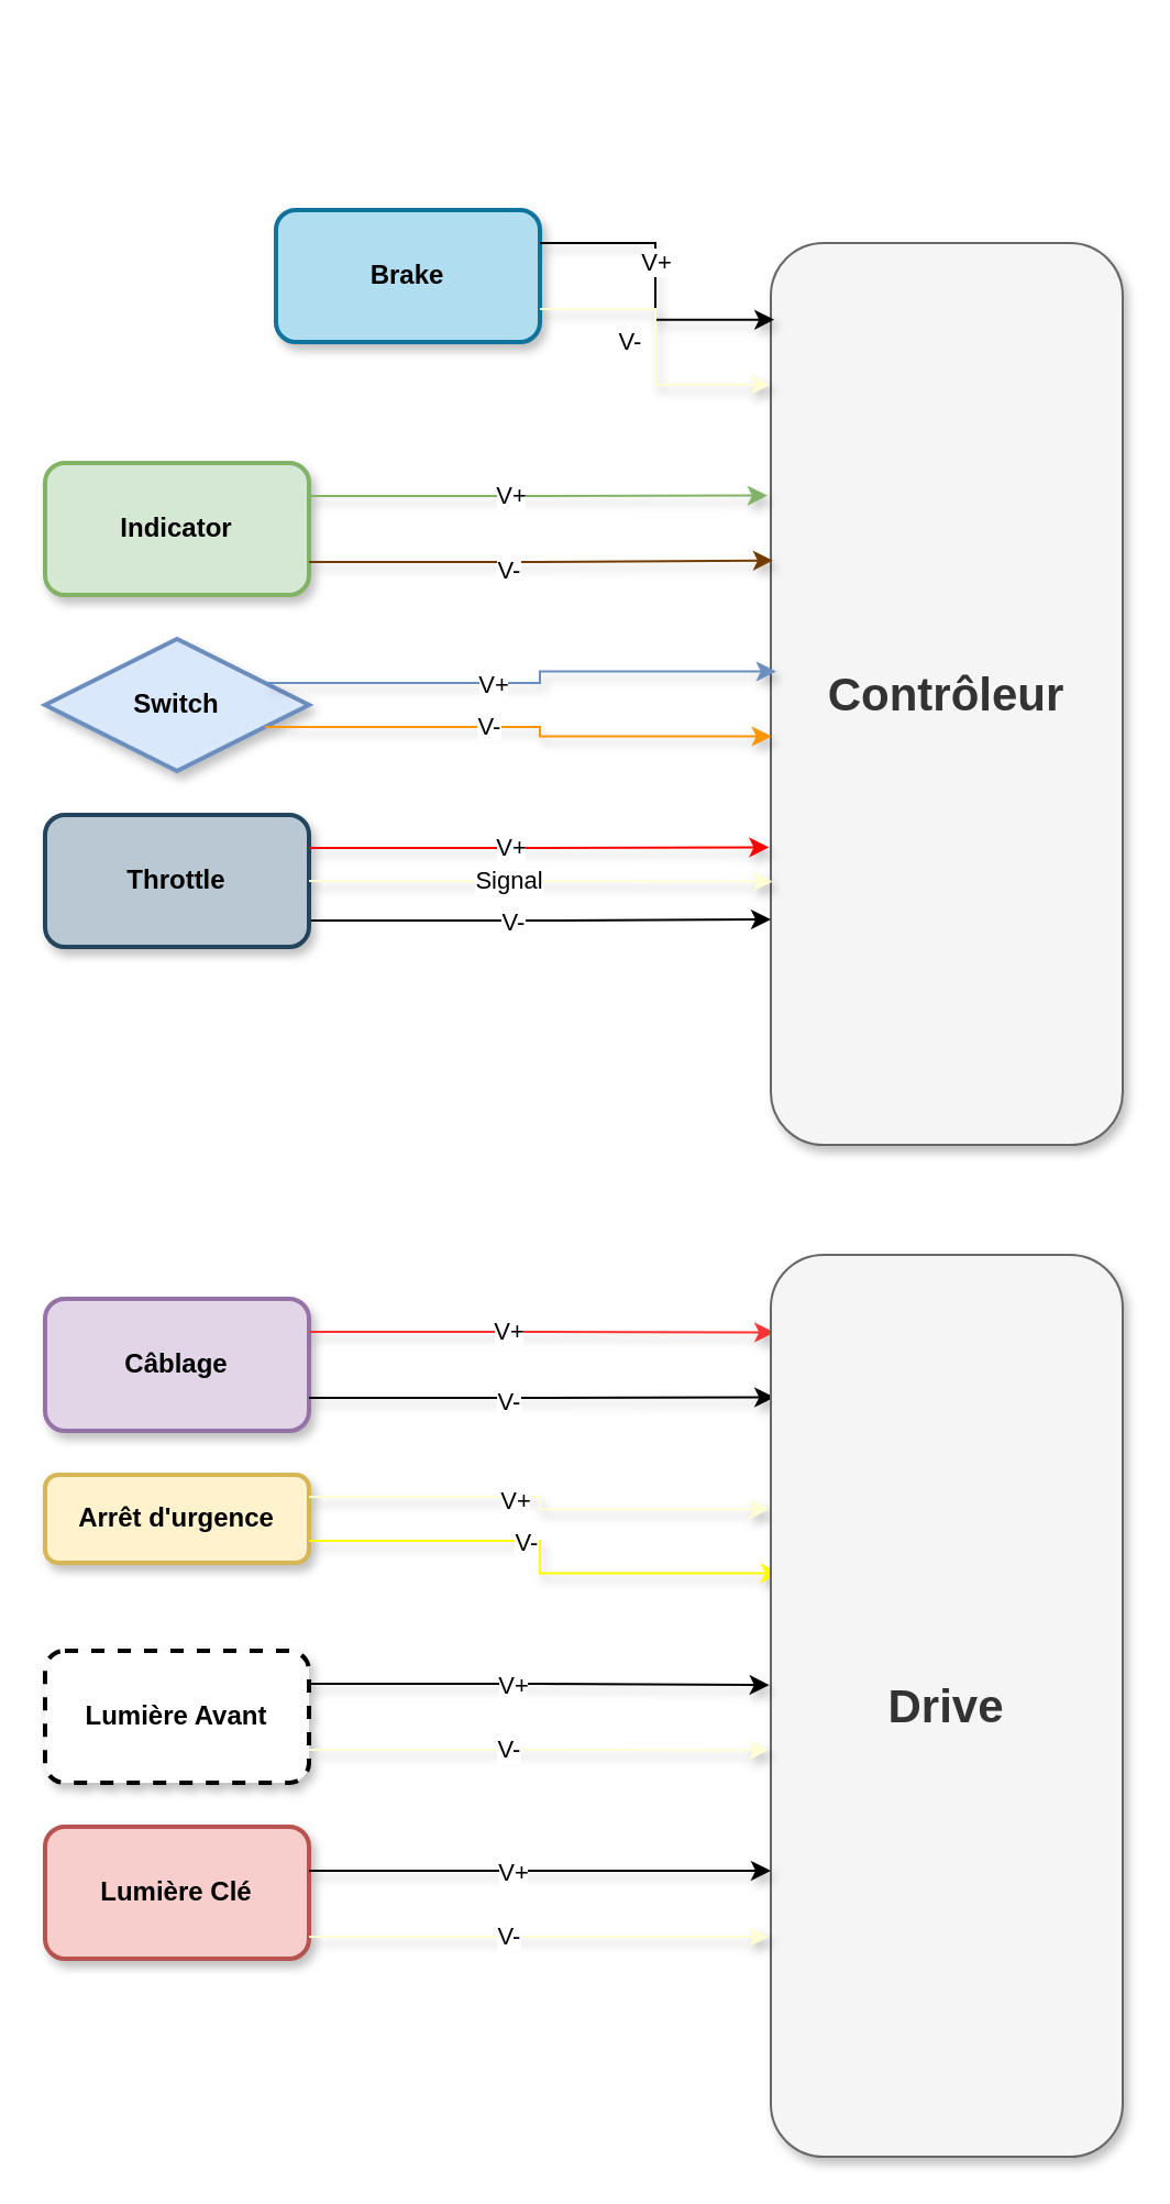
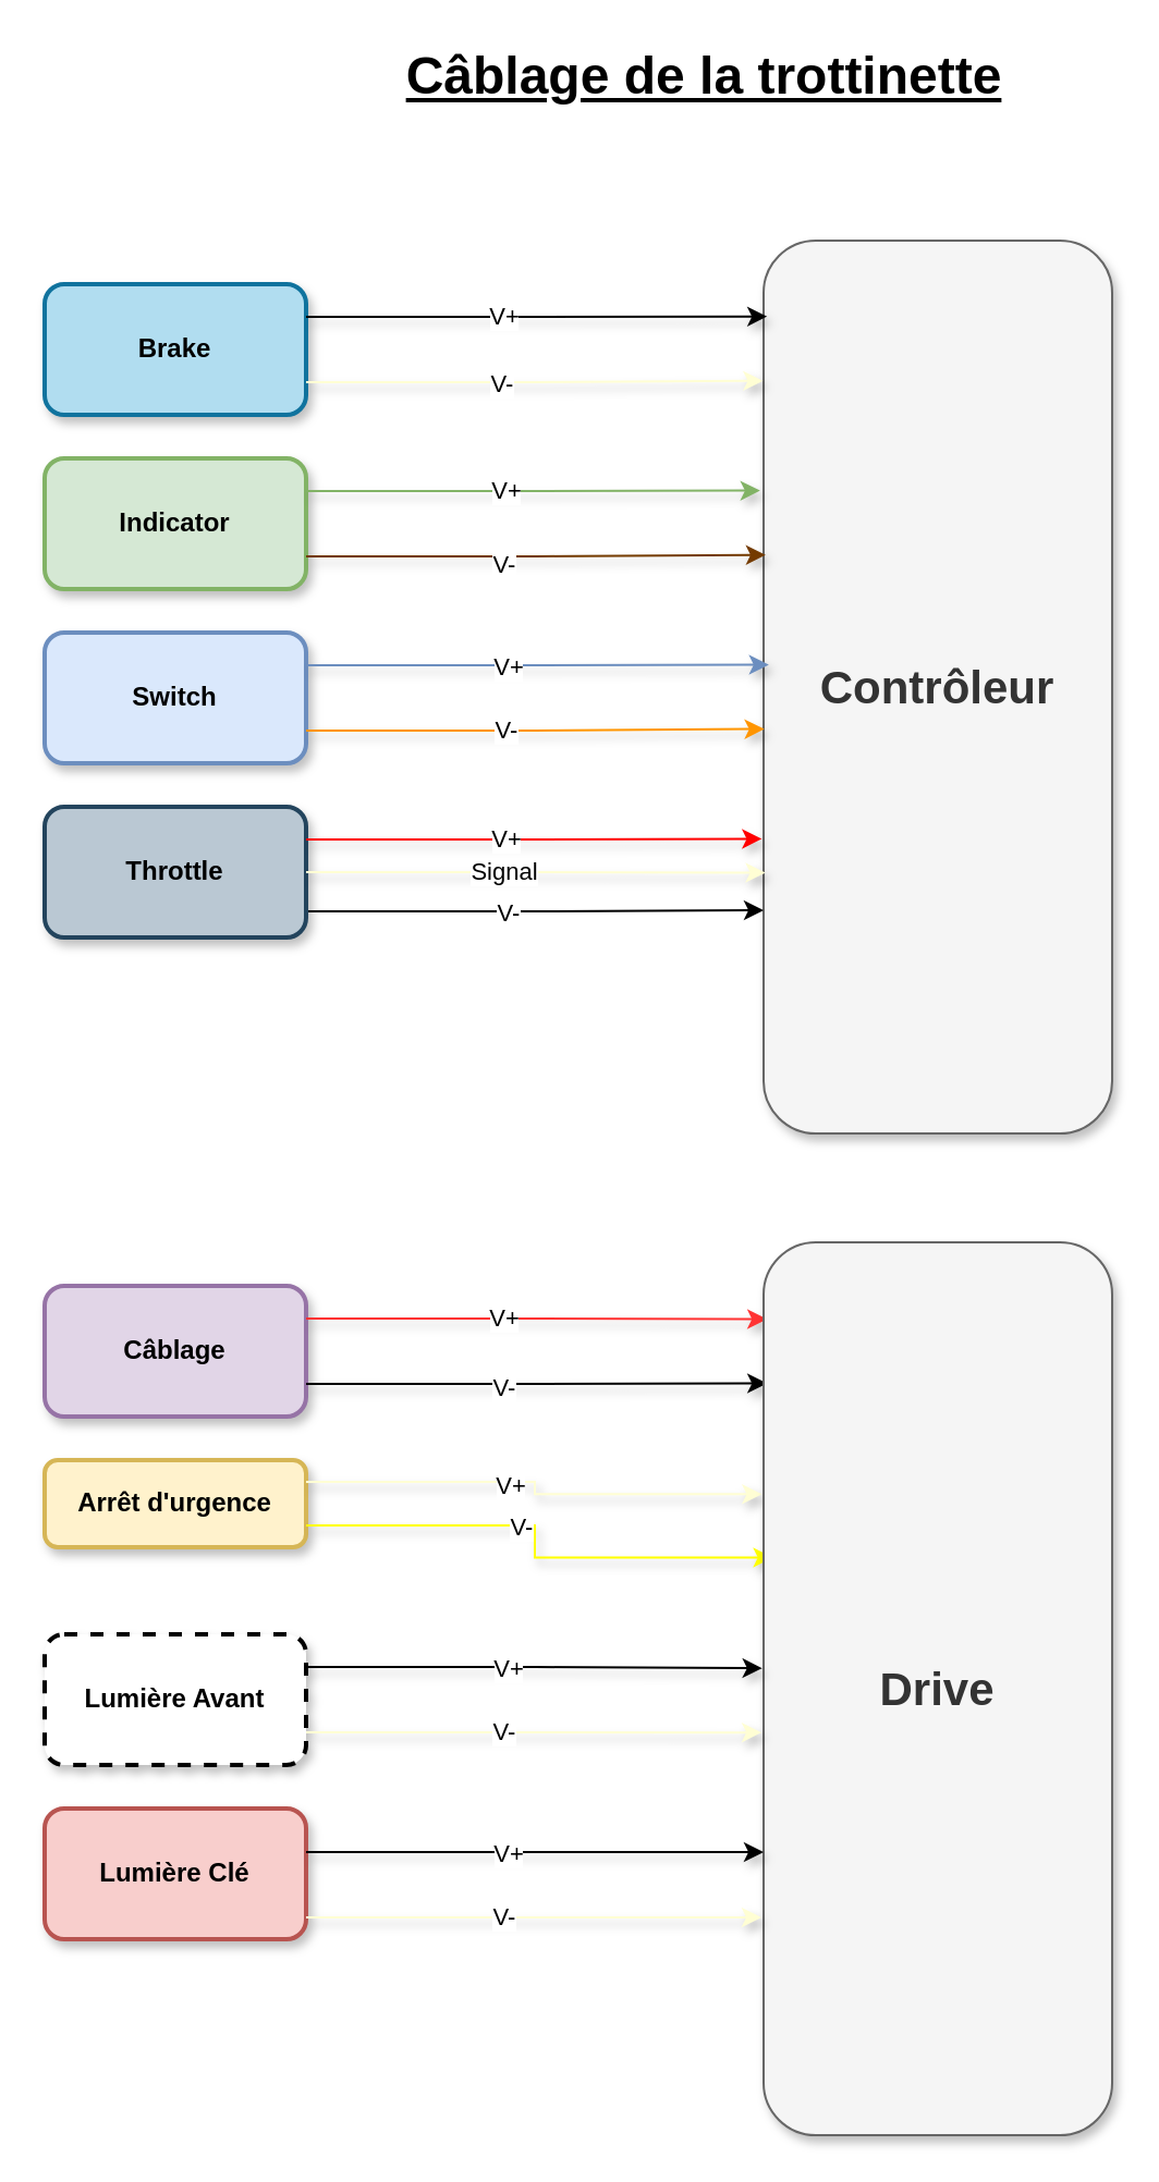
  <mxCell id="0" />
  <mxCell id="1" parent="0" />
  <mxCell id="2" value="&lt;b&gt;Câblage&lt;/b&gt;" style="rounded=1;whiteSpace=wrap;html=1;fillColor=#e1d5e7;strokeColor=#9673a6;strokeWidth=2;glass=0;shadow=1;" vertex="1" parent="1"><mxGeometry x="20" y="590" width="120" height="60" as="geometry" /></mxCell>
  <mxCell id="3" value="&lt;b&gt;&lt;font style=&quot;font-size: 21px;&quot;&gt;Contrôleur&lt;/font&gt;&lt;/b&gt;" style="rounded=1;whiteSpace=wrap;html=1;fillColor=#f5f5f5;strokeColor=#666666;fontColor=#333333;shadow=1;" vertex="1" parent="1"><mxGeometry x="350" y="110" width="160" height="410" as="geometry" /></mxCell>
  <mxCell id="4" style="edgeStyle=orthogonalEdgeStyle;rounded=0;orthogonalLoop=1;jettySize=auto;html=1;exitX=1;exitY=0.25;exitDx=0;exitDy=0;strokeColor=#FF3333;entryX=0.01;entryY=0.086;entryDx=0;entryDy=0;entryPerimeter=0;shadow=1;" edge="1" parent="1" source="2" target="23"><mxGeometry relative="1" as="geometry"><mxPoint x="350" y="185" as="targetPoint" /></mxGeometry></mxCell>
  <mxCell id="5" value="V+" style="edgeLabel;html=1;align=center;verticalAlign=middle;resizable=0;points=[];" vertex="1" connectable="0" parent="4"><mxGeometry x="-0.045" y="1" relative="1" as="geometry"><mxPoint x="-11" as="offset" /></mxGeometry></mxCell>
  <mxCell id="6" style="edgeStyle=orthogonalEdgeStyle;rounded=0;orthogonalLoop=1;jettySize=auto;html=1;exitX=1;exitY=0.75;exitDx=0;exitDy=0;entryX=0.01;entryY=0.158;entryDx=0;entryDy=0;entryPerimeter=0;shadow=1;" edge="1" parent="1" source="2" target="23"><mxGeometry relative="1" as="geometry" /></mxCell>
  <mxCell id="7" value="V-" style="edgeLabel;html=1;align=center;verticalAlign=middle;resizable=0;points=[];" vertex="1" connectable="0" parent="6"><mxGeometry x="-0.096" y="-1" relative="1" as="geometry"><mxPoint x="-6" as="offset" /></mxGeometry></mxCell>
  <mxCell id="8" value="&lt;b&gt;Indicator&lt;/b&gt;" style="rounded=1;whiteSpace=wrap;html=1;strokeWidth=2;glass=0;shadow=1;fillColor=#d5e8d4;strokeColor=#82b366;" vertex="1" parent="1"><mxGeometry x="20" y="210" width="120" height="60" as="geometry" /></mxCell>
  <mxCell id="9" style="edgeStyle=orthogonalEdgeStyle;rounded=0;orthogonalLoop=1;jettySize=auto;html=1;exitX=1;exitY=0.25;exitDx=0;exitDy=0;entryX=-0.01;entryY=0.28;entryDx=0;entryDy=0;entryPerimeter=0;fillColor=#d5e8d4;strokeColor=#82b366;shadow=1;" edge="1" parent="1" source="8" target="3"><mxGeometry relative="1" as="geometry" /></mxCell>
  <mxCell id="10" value="V+" style="edgeLabel;html=1;align=center;verticalAlign=middle;resizable=0;points=[];" vertex="1" connectable="0" parent="9"><mxGeometry x="-0.11" y="1" relative="1" as="geometry"><mxPoint x="-2" as="offset" /></mxGeometry></mxCell>
  <mxCell id="11" style="edgeStyle=orthogonalEdgeStyle;rounded=0;orthogonalLoop=1;jettySize=auto;html=1;exitX=1;exitY=0.75;exitDx=0;exitDy=0;entryX=0.006;entryY=0.352;entryDx=0;entryDy=0;entryPerimeter=0;strokeColor=#743B00;shadow=1;" edge="1" parent="1" source="8" target="3"><mxGeometry relative="1" as="geometry" /></mxCell>
  <mxCell id="12" value="V-" style="edgeLabel;html=1;align=center;verticalAlign=middle;resizable=0;points=[];" vertex="1" connectable="0" parent="11"><mxGeometry x="-0.146" y="-3" relative="1" as="geometry"><mxPoint as="offset" /></mxGeometry></mxCell>
- <mxCell id="13" value="&lt;b&gt;Switch&lt;/b&gt;" style="rhombus;whiteSpace=wrap;html=1;fillColor=#dae8fc;strokeColor=#6c8ebf;strokeWidth=2;glass=0;shadow=1;" vertex="1" parent="1"><mxGeometry x="20" y="290" width="120" height="60" as="geometry" /></mxCell>
+ <mxCell id="13" value="&lt;b&gt;Switch&lt;/b&gt;" style="rounded=1;whiteSpace=wrap;html=1;fillColor=#dae8fc;strokeColor=#6c8ebf;strokeWidth=2;glass=0;shadow=1;" vertex="1" parent="1"><mxGeometry x="20" y="290" width="120" height="60" as="geometry" /></mxCell>
  <mxCell id="14" style="edgeStyle=orthogonalEdgeStyle;rounded=0;orthogonalLoop=1;jettySize=auto;html=1;exitX=1;exitY=0.25;exitDx=0;exitDy=0;entryX=0.015;entryY=0.475;entryDx=0;entryDy=0;entryPerimeter=0;fillColor=#dae8fc;strokeColor=#6c8ebf;shadow=1;" edge="1" parent="1" source="13" target="3"><mxGeometry relative="1" as="geometry" /></mxCell>
  <mxCell id="15" value="V+" style="edgeLabel;html=1;align=center;verticalAlign=middle;resizable=0;points=[];" vertex="1" connectable="0" parent="14"><mxGeometry x="-0.131" relative="1" as="geometry"><mxPoint as="offset" /></mxGeometry></mxCell>
  <mxCell id="16" style="edgeStyle=orthogonalEdgeStyle;rounded=0;orthogonalLoop=1;jettySize=auto;html=1;exitX=1;exitY=0.75;exitDx=0;exitDy=0;entryX=0.002;entryY=0.547;entryDx=0;entryDy=0;entryPerimeter=0;fillColor=#ffe6cc;strokeColor=light-dark(#ff9500, #996500);shadow=1;" edge="1" parent="1" source="13" target="3"><mxGeometry relative="1" as="geometry" /></mxCell>
  <mxCell id="17" value="V-" style="edgeLabel;html=1;align=center;verticalAlign=middle;resizable=0;points=[];" vertex="1" connectable="0" parent="16"><mxGeometry x="-0.138" y="1" relative="1" as="geometry"><mxPoint as="offset" /></mxGeometry></mxCell>
  <mxCell id="18" value="&lt;b&gt;Arrêt d'urgence&lt;/b&gt;" style="rounded=1;whiteSpace=wrap;html=1;strokeWidth=2;glass=0;shadow=1;fillColor=#fff2cc;strokeColor=#d6b656;" vertex="1" parent="1"><mxGeometry x="20" y="670" width="120" height="40" as="geometry" /></mxCell>
  <mxCell id="19" style="edgeStyle=orthogonalEdgeStyle;rounded=0;orthogonalLoop=1;jettySize=auto;html=1;exitX=1;exitY=0.25;exitDx=0;exitDy=0;entryX=-0.005;entryY=0.282;entryDx=0;entryDy=0;entryPerimeter=0;strokeColor=#FFFED4;shadow=1;curved=0;" edge="1" parent="1" source="18" target="23"><mxGeometry relative="1" as="geometry" /></mxCell>
  <mxCell id="20" value="V+" style="edgeLabel;html=1;align=center;verticalAlign=middle;resizable=0;points=[];" vertex="1" connectable="0" parent="19"><mxGeometry x="-0.13" y="-1" relative="1" as="geometry"><mxPoint as="offset" /></mxGeometry></mxCell>
  <mxCell id="21" style="edgeStyle=orthogonalEdgeStyle;rounded=0;orthogonalLoop=1;jettySize=auto;html=1;exitX=1;exitY=0.75;exitDx=0;exitDy=0;strokeColor=#FFFF00;entryX=0.027;entryY=0.353;entryDx=0;entryDy=0;entryPerimeter=0;shadow=1;" edge="1" parent="1" source="18" target="23"><mxGeometry relative="1" as="geometry"><mxPoint x="350" y="455" as="targetPoint" /></mxGeometry></mxCell>
  <mxCell id="22" value="V-" style="edgeLabel;html=1;align=center;verticalAlign=middle;resizable=0;points=[];" vertex="1" connectable="0" parent="21"><mxGeometry x="-0.143" relative="1" as="geometry"><mxPoint as="offset" /></mxGeometry></mxCell>
  <mxCell id="23" value="&lt;b&gt;&lt;font style=&quot;font-size: 21px;&quot;&gt;Drive&lt;/font&gt;&lt;/b&gt;" style="rounded=1;whiteSpace=wrap;html=1;fillColor=#f5f5f5;strokeColor=#666666;fontColor=#333333;shadow=1;" vertex="1" parent="1"><mxGeometry x="350" y="570" width="160" height="410" as="geometry" /></mxCell>
  <mxCell id="24" value="&lt;b&gt;Lumière Avant&lt;/b&gt;" style="rounded=1;whiteSpace=wrap;html=1;strokeWidth=2;glass=0;shadow=1;dashed=1;" vertex="1" parent="1"><mxGeometry x="20" y="750" width="120" height="60" as="geometry" /></mxCell>
  <mxCell id="25" style="edgeStyle=orthogonalEdgeStyle;rounded=0;orthogonalLoop=1;jettySize=auto;html=1;exitX=1;exitY=0.25;exitDx=0;exitDy=0;entryX=-0.004;entryY=0.477;entryDx=0;entryDy=0;entryPerimeter=0;shadow=1;" edge="1" parent="1" source="24" target="23"><mxGeometry relative="1" as="geometry" /></mxCell>
  <mxCell id="26" value="V+" style="edgeLabel;html=1;align=center;verticalAlign=middle;resizable=0;points=[];" vertex="1" connectable="0" parent="25"><mxGeometry x="-0.124" relative="1" as="geometry"><mxPoint as="offset" /></mxGeometry></mxCell>
  <mxCell id="27" style="edgeStyle=orthogonalEdgeStyle;rounded=0;orthogonalLoop=1;jettySize=auto;html=1;exitX=1;exitY=0.75;exitDx=0;exitDy=0;entryX=-0.006;entryY=0.549;entryDx=0;entryDy=0;entryPerimeter=0;strokeColor=#FFFED4;shadow=1;" edge="1" parent="1" source="24" target="23"><mxGeometry relative="1" as="geometry" /></mxCell>
  <mxCell id="28" value="V-" style="edgeLabel;html=1;align=center;verticalAlign=middle;resizable=0;points=[];" vertex="1" connectable="0" parent="27"><mxGeometry x="-0.081" y="1" relative="1" as="geometry"><mxPoint x="-6" as="offset" /></mxGeometry></mxCell>
  <mxCell id="29" value="&lt;b&gt;Lumière Clé&lt;/b&gt;" style="rounded=1;whiteSpace=wrap;html=1;strokeWidth=2;glass=0;shadow=1;fillColor=#f8cecc;strokeColor=#b85450;" vertex="1" parent="1"><mxGeometry x="20" y="830" width="120" height="60" as="geometry" /></mxCell>
  <mxCell id="30" style="edgeStyle=orthogonalEdgeStyle;rounded=0;orthogonalLoop=1;jettySize=auto;html=1;exitX=1;exitY=0.25;exitDx=0;exitDy=0;shadow=1;" edge="1" parent="1"><mxGeometry relative="1" as="geometry"><mxPoint x="140" y="850" as="sourcePoint" /><mxPoint x="350" y="850" as="targetPoint" /></mxGeometry></mxCell>
  <mxCell id="31" value="V+" style="edgeLabel;html=1;align=center;verticalAlign=middle;resizable=0;points=[];" vertex="1" connectable="0" parent="30"><mxGeometry x="-0.124" relative="1" as="geometry"><mxPoint as="offset" /></mxGeometry></mxCell>
  <mxCell id="32" style="edgeStyle=orthogonalEdgeStyle;rounded=0;orthogonalLoop=1;jettySize=auto;html=1;exitX=1;exitY=0.75;exitDx=0;exitDy=0;entryX=-0.006;entryY=0.549;entryDx=0;entryDy=0;entryPerimeter=0;strokeColor=#FFFED4;shadow=1;" edge="1" parent="1"><mxGeometry relative="1" as="geometry"><mxPoint x="140" y="880" as="sourcePoint" /><mxPoint x="349" y="880" as="targetPoint" /></mxGeometry></mxCell>
  <mxCell id="33" value="V-" style="edgeLabel;html=1;align=center;verticalAlign=middle;resizable=0;points=[];" vertex="1" connectable="0" parent="32"><mxGeometry x="-0.081" y="1" relative="1" as="geometry"><mxPoint x="-6" as="offset" /></mxGeometry></mxCell>
  <mxCell id="34" style="edgeStyle=orthogonalEdgeStyle;rounded=0;orthogonalLoop=1;jettySize=auto;html=1;exitX=1;exitY=0.75;exitDx=0;exitDy=0;entryX=0;entryY=0.75;entryDx=0;entryDy=0;" edge="1" parent="1" source="36" target="3"><mxGeometry relative="1" as="geometry"><Array as="points"><mxPoint x="140" y="418" /><mxPoint x="245" y="418" /></Array></mxGeometry></mxCell>
  <mxCell id="35" value="V-" style="edgeLabel;html=1;align=center;verticalAlign=middle;resizable=0;points=[];" vertex="1" connectable="0" parent="34"><mxGeometry x="-0.111" relative="1" as="geometry"><mxPoint as="offset" /></mxGeometry></mxCell>
  <mxCell id="36" value="&lt;b&gt;Throttle&lt;/b&gt;" style="rounded=1;whiteSpace=wrap;html=1;fillColor=#bac8d3;strokeColor=#23445d;strokeWidth=2;glass=0;shadow=1;" vertex="1" parent="1"><mxGeometry x="20" y="370" width="120" height="60" as="geometry" /></mxCell>
  <mxCell id="37" style="edgeStyle=orthogonalEdgeStyle;rounded=0;orthogonalLoop=1;jettySize=auto;html=1;exitX=1;exitY=0.25;exitDx=0;exitDy=0;entryX=-0.005;entryY=0.67;entryDx=0;entryDy=0;entryPerimeter=0;shadow=1;strokeColor=#FF0000;" edge="1" parent="1" source="36" target="3"><mxGeometry relative="1" as="geometry" /></mxCell>
  <mxCell id="38" value="V+" style="edgeLabel;html=1;align=center;verticalAlign=middle;resizable=0;points=[];" vertex="1" connectable="0" parent="37"><mxGeometry x="-0.138" y="1" relative="1" as="geometry"><mxPoint x="1" as="offset" /></mxGeometry></mxCell>
  <mxCell id="39" style="edgeStyle=orthogonalEdgeStyle;rounded=0;orthogonalLoop=1;jettySize=auto;html=1;entryX=0.005;entryY=0.708;entryDx=0;entryDy=0;entryPerimeter=0;strokeColor=#FFFED4;shadow=1;" edge="1" parent="1" source="36" target="3"><mxGeometry relative="1" as="geometry" /></mxCell>
  <mxCell id="40" value="Signal" style="edgeLabel;html=1;align=center;verticalAlign=middle;resizable=0;points=[];" vertex="1" connectable="0" parent="39"><mxGeometry x="-0.151" y="1" relative="1" as="geometry"><mxPoint as="offset" /></mxGeometry></mxCell>
- <mxCell id="41" value="&lt;b&gt;Brake&lt;/b&gt;" style="rounded=1;whiteSpace=wrap;html=1;fillColor=#b1ddf0;strokeColor=#10739e;strokeWidth=2;glass=0;shadow=1;" vertex="1" parent="1"><mxGeometry x="125" y="95" width="120" height="60" as="geometry" /></mxCell>
+ <mxCell id="41" value="&lt;b&gt;Brake&lt;/b&gt;" style="rounded=1;whiteSpace=wrap;html=1;fillColor=#b1ddf0;strokeColor=#10739e;strokeWidth=2;glass=0;shadow=1;" vertex="1" parent="1"><mxGeometry x="20" y="130" width="120" height="60" as="geometry" /></mxCell>
  <mxCell id="42" style="edgeStyle=orthogonalEdgeStyle;rounded=0;orthogonalLoop=1;jettySize=auto;html=1;exitX=1;exitY=0.25;exitDx=0;exitDy=0;entryX=0.01;entryY=0.085;entryDx=0;entryDy=0;entryPerimeter=0;shadow=1;" edge="1" parent="1" source="41" target="3"><mxGeometry relative="1" as="geometry" /></mxCell>
  <mxCell id="43" value="V+" style="edgeLabel;html=1;align=center;verticalAlign=middle;resizable=0;points=[];" vertex="1" connectable="0" parent="42"><mxGeometry x="-0.137" y="1" relative="1" as="geometry"><mxPoint x="-1" as="offset" /></mxGeometry></mxCell>
  <mxCell id="44" style="edgeStyle=orthogonalEdgeStyle;rounded=0;orthogonalLoop=1;jettySize=auto;html=1;exitX=1;exitY=0.75;exitDx=0;exitDy=0;entryX=-0.002;entryY=0.157;entryDx=0;entryDy=0;entryPerimeter=0;strokeColor=#FFFED4;shadow=1;" edge="1" parent="1" source="41" target="3"><mxGeometry relative="1" as="geometry" /></mxCell>
  <mxCell id="45" value="V-" style="edgeLabel;html=1;align=center;verticalAlign=middle;resizable=0;points=[];" vertex="1" connectable="0" parent="44"><mxGeometry x="-0.036" relative="1" as="geometry"><mxPoint x="-12" as="offset" /></mxGeometry></mxCell>
+ <mxCell id="46" value="&lt;font style=&quot;font-size: 24px;&quot;&gt;&lt;b&gt;&lt;u&gt;Câblage de la trottinette&lt;/u&gt;&lt;/b&gt;&lt;/font&gt;" style="text;html=1;align=center;verticalAlign=middle;whiteSpace=wrap;rounded=0;" vertex="1" parent="1"><mxGeometry x="175" y="20" width="296" height="30" as="geometry" /></mxCell>
